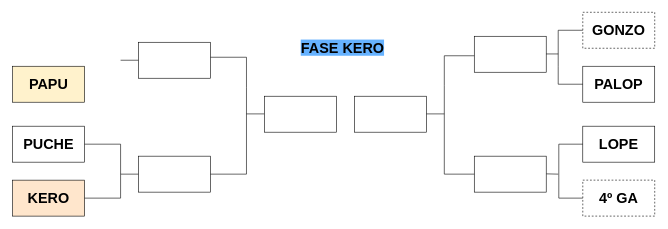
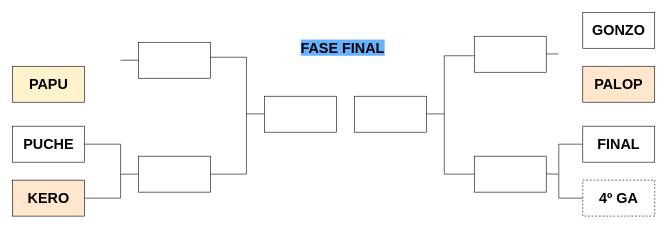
  <mxCell id="0" />
  <mxCell id="1" parent="0" />
  <mxCell id="2" value="&lt;b&gt;&lt;font style=&quot;font-size: 24px;&quot;&gt;PAPU&lt;/font&gt;&lt;/b&gt;" style="rounded=0;whiteSpace=wrap;html=1;fillColor=#fff2cc;" parent="1" vertex="1"><mxGeometry x="20" y="110" width="120" height="60" as="geometry" /></mxCell>
  <mxCell id="3" value="&lt;font style=&quot;font-size: 24px;&quot;&gt;&lt;b&gt;PUCHE&lt;/b&gt;&lt;/font&gt;" style="rounded=0;whiteSpace=wrap;html=1;" parent="1" vertex="1"><mxGeometry x="20" y="210" width="120" height="60" as="geometry" /></mxCell>
  <mxCell id="4" value="&lt;font style=&quot;font-size: 24px;&quot;&gt;&lt;b&gt;KERO&lt;/b&gt;&lt;/font&gt;" style="rounded=0;whiteSpace=wrap;html=1;fillColor=#ffe6cc;" parent="1" vertex="1"><mxGeometry x="20" y="300" width="120" height="60" as="geometry" /></mxCell>
  <mxCell id="5" value="" style="endArrow=none;html=1;rounded=0;entryX=1;entryY=0.5;entryDx=0;entryDy=0;exitX=1;exitY=0.5;exitDx=0;exitDy=0;" parent="1" edge="1"><mxGeometry width="50" height="50" relative="1" as="geometry"><mxPoint x="140" y="330" as="sourcePoint" /><mxPoint x="140" y="240" as="targetPoint" /><Array as="points"><mxPoint x="200" y="330" /><mxPoint x="200" y="290" /><mxPoint x="200" y="240" /></Array></mxGeometry></mxCell>
  <mxCell id="6" value="" style="endArrow=none;html=1;rounded=0;" parent="1" edge="1"><mxGeometry width="50" height="50" relative="1" as="geometry"><mxPoint x="200" y="100" as="sourcePoint" /><mxPoint x="230" y="100" as="targetPoint" /><Array as="points" /></mxGeometry></mxCell>
  <mxCell id="7" value="" style="endArrow=none;html=1;rounded=0;" parent="1" edge="1"><mxGeometry width="50" height="50" relative="1" as="geometry"><mxPoint x="200" y="290" as="sourcePoint" /><mxPoint x="230" y="290" as="targetPoint" /><Array as="points" /></mxGeometry></mxCell>
  <mxCell id="8" value="" style="rounded=0;whiteSpace=wrap;html=1;" parent="1" vertex="1"><mxGeometry x="230" y="70" width="120" height="60" as="geometry" /></mxCell>
  <mxCell id="9" value="" style="rounded=0;whiteSpace=wrap;html=1;" parent="1" vertex="1"><mxGeometry x="230" y="260" width="120" height="60" as="geometry" /></mxCell>
  <mxCell id="10" value="" style="endArrow=none;html=1;rounded=0;entryX=1;entryY=0.5;entryDx=0;entryDy=0;exitX=1;exitY=0.5;exitDx=0;exitDy=0;" parent="1" source="9" edge="1"><mxGeometry width="50" height="50" relative="1" as="geometry"><mxPoint x="350" y="185" as="sourcePoint" /><mxPoint x="350" y="95" as="targetPoint" /><Array as="points"><mxPoint x="410" y="290" /><mxPoint x="410" y="145" /><mxPoint x="410" y="95" /></Array></mxGeometry></mxCell>
  <mxCell id="11" value="" style="endArrow=none;html=1;rounded=0;" parent="1" edge="1"><mxGeometry width="50" height="50" relative="1" as="geometry"><mxPoint x="410" y="189.5" as="sourcePoint" /><mxPoint x="440" y="189.5" as="targetPoint" /><Array as="points" /></mxGeometry></mxCell>
  <mxCell id="12" value="" style="rounded=0;whiteSpace=wrap;html=1;" parent="1" vertex="1"><mxGeometry x="440" y="160" width="120" height="60" as="geometry" /></mxCell>
- <mxCell id="13" value="&lt;font style=&quot;font-size: 24px;&quot;&gt;&lt;b&gt;PALOP&lt;/b&gt;&lt;/font&gt;" style="rounded=0;whiteSpace=wrap;html=1;" parent="1" vertex="1"><mxGeometry x="971" y="110" width="120" height="60" as="geometry" /></mxCell>
- <mxCell id="14" value="&lt;b&gt;&lt;font style=&quot;font-size: 24px;&quot;&gt;GONZO&lt;/font&gt;&lt;/b&gt;" style="rounded=0;whiteSpace=wrap;html=1;dashed=1;" parent="1" vertex="1"><mxGeometry x="971" y="20" width="120" height="60" as="geometry" /></mxCell>
- <mxCell id="15" value="&lt;b&gt;&lt;font style=&quot;font-size: 24px;&quot;&gt;LOPE&lt;/font&gt;&lt;/b&gt;" style="rounded=0;whiteSpace=wrap;html=1;" parent="1" vertex="1"><mxGeometry x="971" y="210" width="120" height="60" as="geometry" /></mxCell>
+ <mxCell id="13" value="&lt;font style=&quot;font-size: 24px;&quot;&gt;&lt;b&gt;PALOP&lt;/b&gt;&lt;/font&gt;" style="rounded=0;whiteSpace=wrap;html=1;fillColor=#ffe6cc;" parent="1" vertex="1"><mxGeometry x="971" y="110" width="120" height="60" as="geometry" /></mxCell>
+ <mxCell id="14" value="&lt;b&gt;&lt;font style=&quot;font-size: 24px;&quot;&gt;GONZO&lt;/font&gt;&lt;/b&gt;" style="rounded=0;whiteSpace=wrap;html=1;" parent="1" vertex="1"><mxGeometry x="971" y="20" width="120" height="60" as="geometry" /></mxCell>
+ <mxCell id="15" value="&lt;b&gt;&lt;font style=&quot;font-size: 24px;&quot;&gt;FINAL&lt;/font&gt;&lt;/b&gt;" style="rounded=0;whiteSpace=wrap;html=1;" parent="1" vertex="1"><mxGeometry x="971" y="210" width="120" height="60" as="geometry" /></mxCell>
  <mxCell id="16" value="&lt;b&gt;&lt;font style=&quot;font-size: 24px;&quot;&gt;4º GA&lt;/font&gt;&lt;/b&gt;" style="rounded=0;whiteSpace=wrap;html=1;dashed=1;" parent="1" vertex="1"><mxGeometry x="971" y="300" width="120" height="60" as="geometry" /></mxCell>
- <mxCell id="17" value="" style="endArrow=none;html=1;rounded=0;exitX=0;exitY=0.5;exitDx=0;exitDy=0;entryX=0;entryY=0.5;entryDx=0;entryDy=0;" parent="1" source="13" target="14" edge="1"><mxGeometry width="50" height="50" relative="1" as="geometry"><mxPoint x="870" y="150" as="sourcePoint" /><mxPoint x="900" y="60" as="targetPoint" /><Array as="points"><mxPoint x="930" y="140" /><mxPoint x="930" y="110" /><mxPoint x="930" y="50" /></Array></mxGeometry></mxCell>
  <mxCell id="18" value="" style="endArrow=none;html=1;rounded=0;exitX=0;exitY=0.5;exitDx=0;exitDy=0;entryX=0;entryY=0.5;entryDx=0;entryDy=0;" parent="1" source="16" target="15" edge="1"><mxGeometry width="50" height="50" relative="1" as="geometry"><mxPoint x="871" y="335" as="sourcePoint" /><mxPoint x="981" y="240" as="targetPoint" /><Array as="points"><mxPoint x="931" y="330" /><mxPoint x="931" y="295" /><mxPoint x="931" y="240" /></Array></mxGeometry></mxCell>
  <mxCell id="19" value="" style="endArrow=none;html=1;rounded=0;" parent="1" edge="1"><mxGeometry width="50" height="50" relative="1" as="geometry"><mxPoint x="910" y="289.5" as="sourcePoint" /><mxPoint x="930" y="290" as="targetPoint" /><Array as="points" /></mxGeometry></mxCell>
  <mxCell id="20" value="" style="endArrow=none;html=1;rounded=0;" parent="1" edge="1"><mxGeometry width="50" height="50" relative="1" as="geometry"><mxPoint x="900" y="89.5" as="sourcePoint" /><mxPoint x="930" y="89.5" as="targetPoint" /><Array as="points" /></mxGeometry></mxCell>
  <mxCell id="21" value="" style="rounded=0;whiteSpace=wrap;html=1;" parent="1" vertex="1"><mxGeometry x="790" y="60" width="120" height="60" as="geometry" /></mxCell>
  <mxCell id="22" value="" style="rounded=0;whiteSpace=wrap;html=1;" parent="1" vertex="1"><mxGeometry x="790" y="260" width="120" height="60" as="geometry" /></mxCell>
  <mxCell id="23" value="" style="endArrow=none;html=1;rounded=0;" parent="1" edge="1"><mxGeometry width="50" height="50" relative="1" as="geometry"><mxPoint x="790" y="290" as="sourcePoint" /><mxPoint x="790" y="92.5" as="targetPoint" /><Array as="points"><mxPoint x="740" y="290" /><mxPoint x="740" y="142.5" /><mxPoint x="740" y="92.5" /></Array></mxGeometry></mxCell>
  <mxCell id="24" value="" style="endArrow=none;html=1;rounded=0;" parent="1" edge="1"><mxGeometry width="50" height="50" relative="1" as="geometry"><mxPoint x="710" y="189.5" as="sourcePoint" /><mxPoint x="740" y="189.5" as="targetPoint" /><Array as="points" /></mxGeometry></mxCell>
  <mxCell id="25" value="" style="rounded=0;whiteSpace=wrap;html=1;" parent="1" vertex="1"><mxGeometry x="590" y="160" width="120" height="60" as="geometry" /></mxCell>
- <mxCell id="26" value="&lt;font style=&quot;font-size: 24px;&quot;&gt;&lt;b style=&quot;background-color: rgb(102, 178, 255);&quot;&gt;FASE KERO&lt;/b&gt;&lt;/font&gt;" style="text;html=1;align=center;verticalAlign=middle;resizable=0;points=[];autosize=1;strokeColor=none;fillColor=none;" parent="1" vertex="1"><mxGeometry x="490" y="60" width="160" height="40" as="geometry" /></mxCell>
+ <mxCell id="26" value="&lt;font style=&quot;font-size: 24px;&quot;&gt;&lt;b style=&quot;background-color: rgb(102, 178, 255);&quot;&gt;FASE FINAL&lt;/b&gt;&lt;/font&gt;" style="text;html=1;align=center;verticalAlign=middle;resizable=0;points=[];autosize=1;strokeColor=none;fillColor=none;" parent="1" vertex="1"><mxGeometry x="490" y="60" width="160" height="40" as="geometry" /></mxCell>
